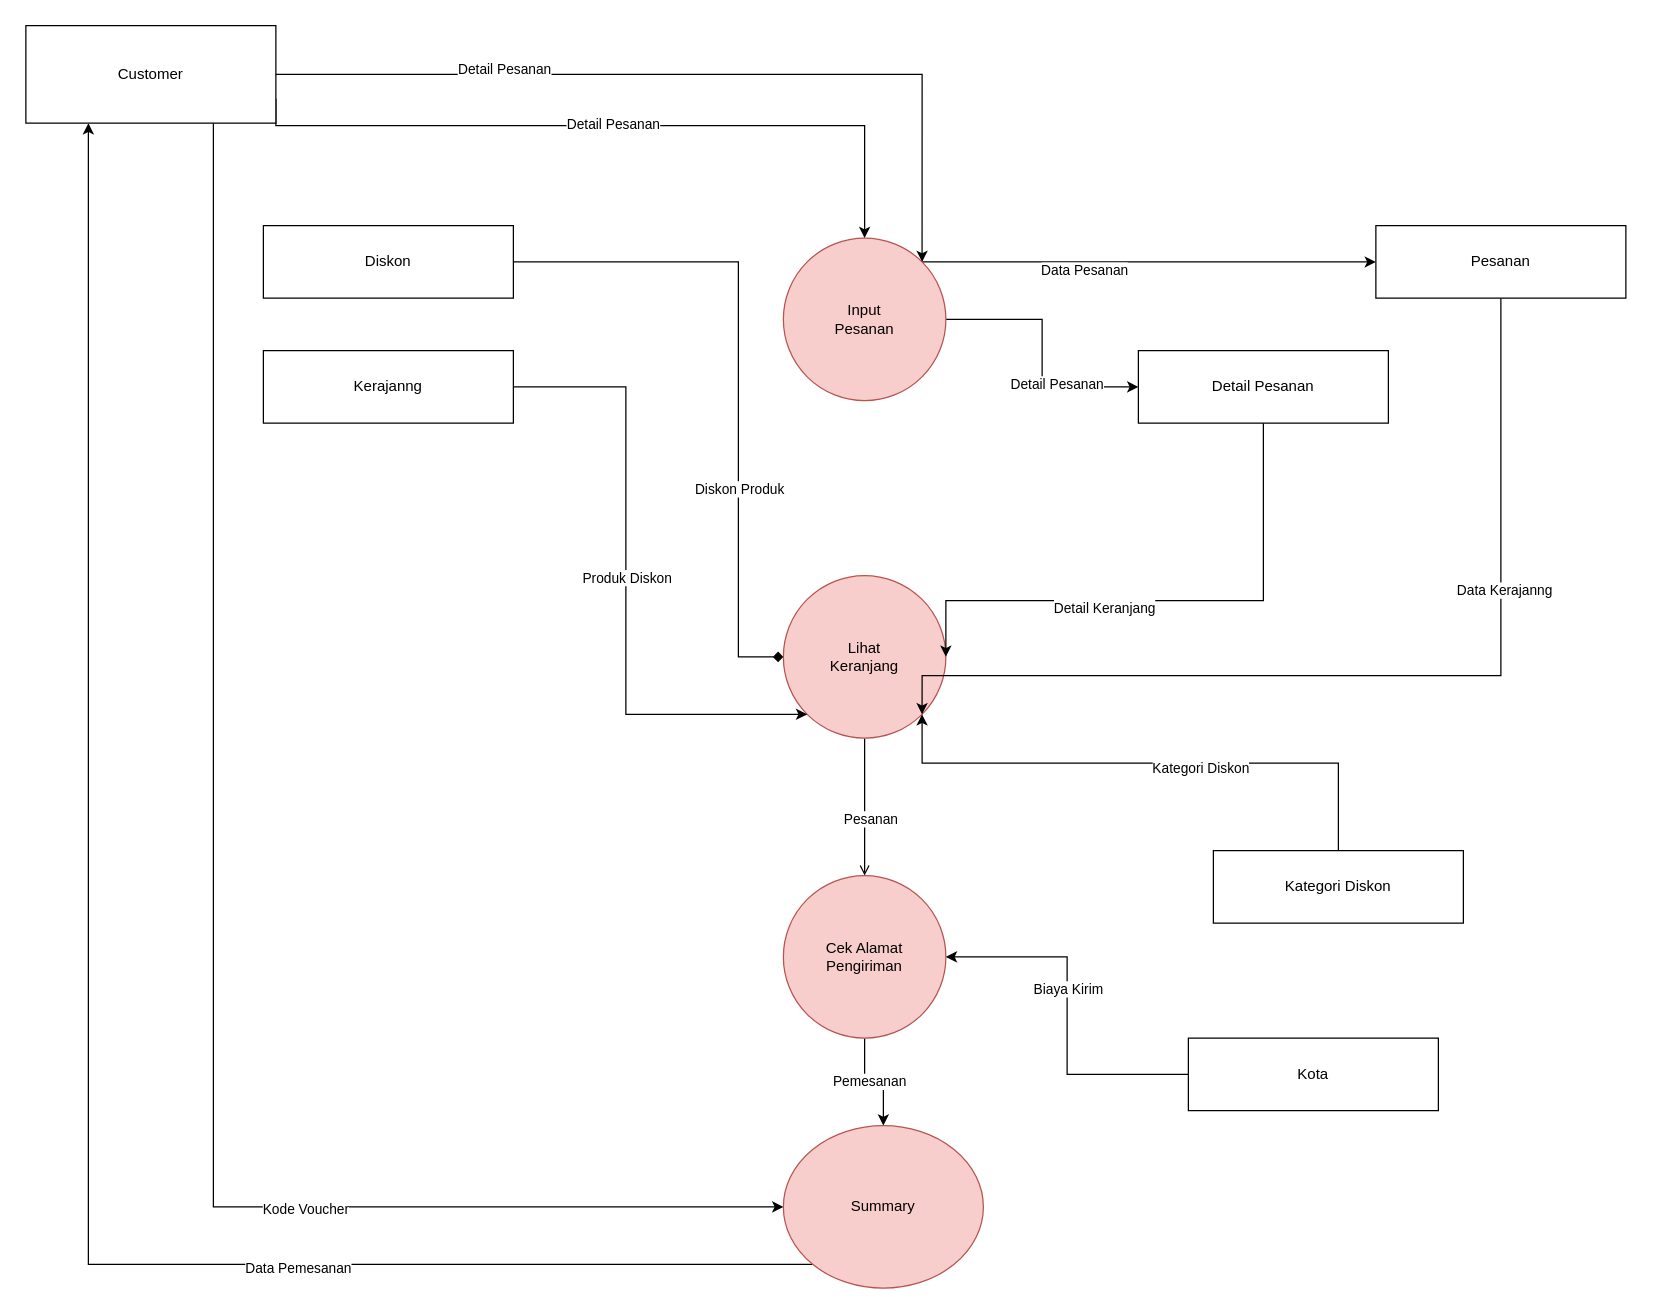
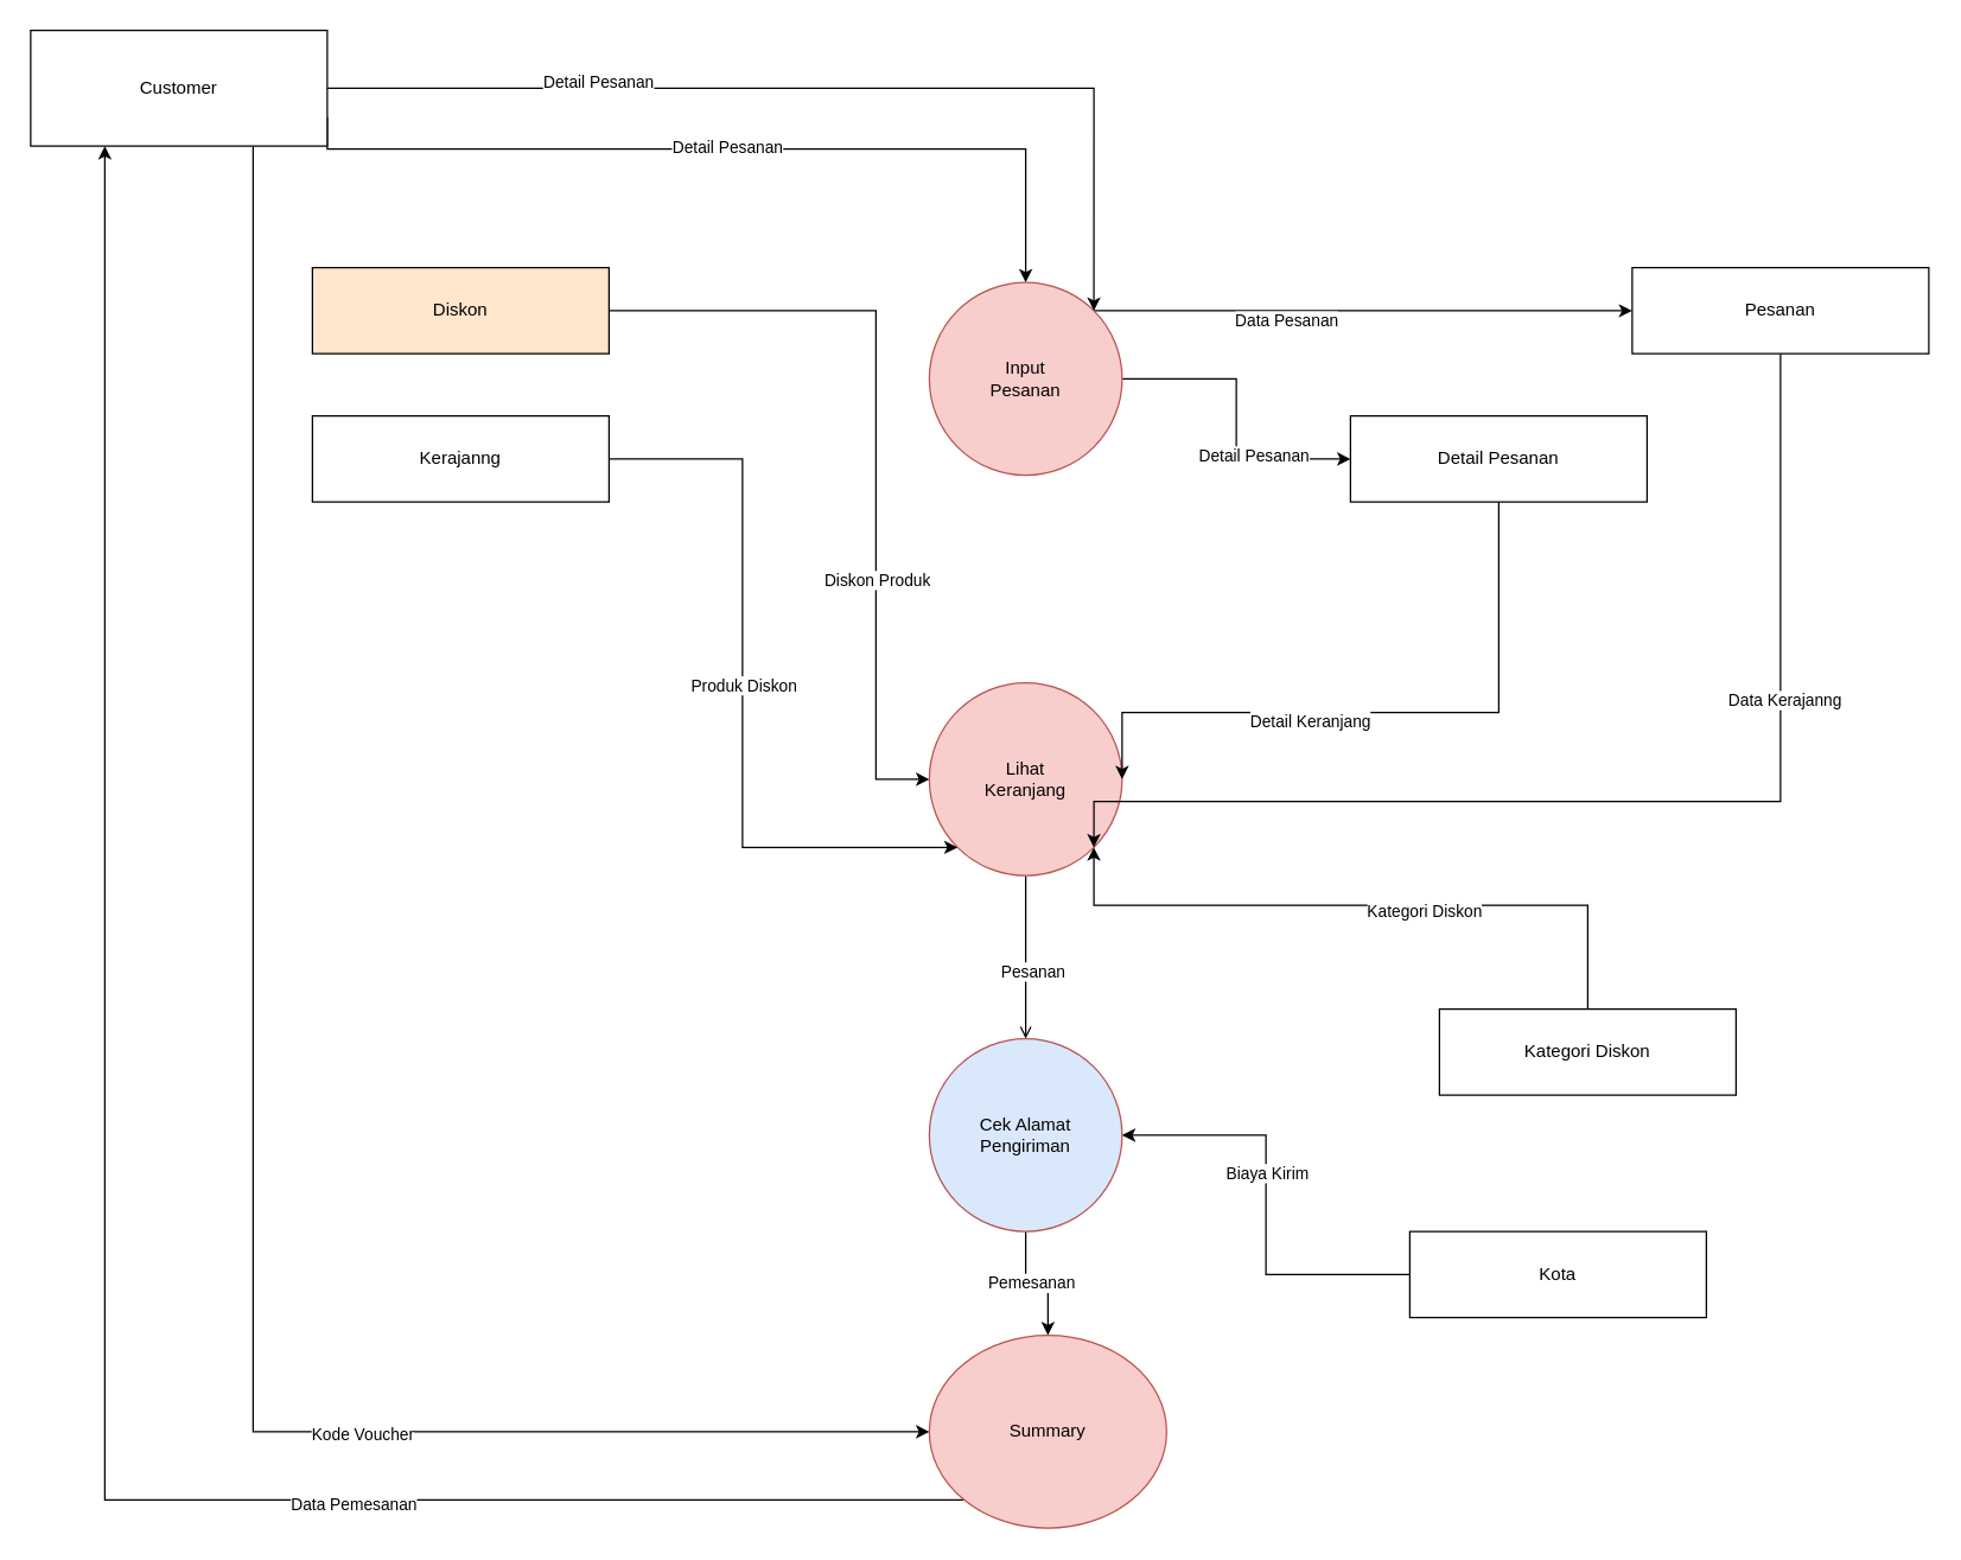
  <mxCell id="0" />
  <mxCell id="1" parent="0" />
  <mxCell id="2" style="edgeStyle=orthogonalEdgeStyle;rounded=0;orthogonalLoop=1;jettySize=auto;html=1;exitX=1;exitY=0;exitDx=0;exitDy=0;" edge="1" parent="1" source="6" target="31"><mxGeometry relative="1" as="geometry" /></mxCell>
  <mxCell id="3" value="Data Pesanan" style="edgeLabel;html=1;align=center;verticalAlign=middle;resizable=0;points=[];" vertex="1" connectable="0" parent="2"><mxGeometry x="-0.284" y="-6" relative="1" as="geometry"><mxPoint as="offset" /></mxGeometry></mxCell>
  <mxCell id="4" style="edgeStyle=orthogonalEdgeStyle;rounded=0;orthogonalLoop=1;jettySize=auto;html=1;entryX=0;entryY=0.5;entryDx=0;entryDy=0;" edge="1" parent="1" source="6" target="34"><mxGeometry relative="1" as="geometry" /></mxCell>
  <mxCell id="5" value="Detail Pesanan" style="edgeLabel;html=1;align=center;verticalAlign=middle;resizable=0;points=[];" vertex="1" connectable="0" parent="4"><mxGeometry x="0.37" y="3" relative="1" as="geometry"><mxPoint as="offset" /></mxGeometry></mxCell>
  <mxCell id="6" value="Input&lt;br&gt;Pesanan" style="ellipse;whiteSpace=wrap;html=1;aspect=fixed;fillColor=#f8cecc;strokeColor=#b85450;" vertex="1" parent="1"><mxGeometry x="626" y="190" width="130" height="130" as="geometry" /></mxCell>
  <mxCell id="7" style="edgeStyle=orthogonalEdgeStyle;rounded=0;orthogonalLoop=1;jettySize=auto;html=1;endArrow=open;" edge="1" parent="1" source="9" target="12"><mxGeometry relative="1" as="geometry" /></mxCell>
  <mxCell id="8" value="Pesanan" style="edgeLabel;html=1;align=center;verticalAlign=middle;resizable=0;points=[];" vertex="1" connectable="0" parent="7"><mxGeometry x="0.164" y="4" relative="1" as="geometry"><mxPoint as="offset" /></mxGeometry></mxCell>
  <mxCell id="9" value="Lihat&lt;br&gt;Keranjang" style="ellipse;whiteSpace=wrap;html=1;aspect=fixed;fillColor=#f8cecc;strokeColor=#b85450;" vertex="1" parent="1"><mxGeometry x="626" y="460" width="130" height="130" as="geometry" /></mxCell>
  <mxCell id="10" style="edgeStyle=orthogonalEdgeStyle;rounded=0;orthogonalLoop=1;jettySize=auto;html=1;" edge="1" parent="1" source="12" target="15"><mxGeometry relative="1" as="geometry" /></mxCell>
  <mxCell id="11" value="Pemesanan" style="edgeLabel;html=1;align=center;verticalAlign=middle;resizable=0;points=[];" vertex="1" connectable="0" parent="10"><mxGeometry x="-0.106" y="2" relative="1" as="geometry"><mxPoint y="1" as="offset" /></mxGeometry></mxCell>
- <mxCell id="12" value="Cek Alamat&lt;br&gt;Pengiriman" style="ellipse;whiteSpace=wrap;html=1;aspect=fixed;fillColor=#f8cecc;strokeColor=#b85450;" vertex="1" parent="1"><mxGeometry x="626" y="700" width="130" height="130" as="geometry" /></mxCell>
+ <mxCell id="12" value="Cek Alamat&lt;br&gt;Pengiriman" style="ellipse;whiteSpace=wrap;html=1;aspect=fixed;fillColor=#dae8fc;strokeColor=#b85450;" vertex="1" parent="1"><mxGeometry x="626" y="700" width="130" height="130" as="geometry" /></mxCell>
  <mxCell id="13" style="edgeStyle=orthogonalEdgeStyle;rounded=0;orthogonalLoop=1;jettySize=auto;html=1;exitX=0;exitY=1;exitDx=0;exitDy=0;entryX=0.25;entryY=1;entryDx=0;entryDy=0;" edge="1" parent="1" source="15" target="22"><mxGeometry relative="1" as="geometry" /></mxCell>
  <mxCell id="14" value="Data Pemesanan" style="edgeLabel;html=1;align=center;verticalAlign=middle;resizable=0;points=[];" vertex="1" connectable="0" parent="13"><mxGeometry x="-0.446" y="3" relative="1" as="geometry"><mxPoint x="1" as="offset" /></mxGeometry></mxCell>
  <mxCell id="15" value="Summary" style="ellipse;whiteSpace=wrap;html=1;aspect=fixed;fillColor=#f8cecc;strokeColor=#b85450;" vertex="1" parent="1"><mxGeometry x="626" y="900" width="160" height="130" as="geometry" /></mxCell>
  <mxCell id="16" style="edgeStyle=orthogonalEdgeStyle;rounded=0;orthogonalLoop=1;jettySize=auto;html=1;entryX=1;entryY=0;entryDx=0;entryDy=0;" edge="1" parent="1" source="22" target="6"><mxGeometry relative="1" as="geometry" /></mxCell>
  <mxCell id="17" value="Detail Pesanan" style="edgeLabel;html=1;align=center;verticalAlign=middle;resizable=0;points=[];" vertex="1" connectable="0" parent="16"><mxGeometry x="-0.454" y="5" relative="1" as="geometry"><mxPoint as="offset" /></mxGeometry></mxCell>
  <mxCell id="18" style="edgeStyle=orthogonalEdgeStyle;rounded=0;orthogonalLoop=1;jettySize=auto;html=1;exitX=1;exitY=0.75;exitDx=0;exitDy=0;" edge="1" parent="1" source="22" target="6"><mxGeometry relative="1" as="geometry"><Array as="points"><mxPoint x="220" y="100" /><mxPoint x="691" y="100" /></Array></mxGeometry></mxCell>
  <mxCell id="19" value="Detail Pesanan" style="edgeLabel;html=1;align=center;verticalAlign=middle;resizable=0;points=[];" vertex="1" connectable="0" parent="18"><mxGeometry y="2" relative="1" as="geometry"><mxPoint as="offset" /></mxGeometry></mxCell>
  <mxCell id="20" style="edgeStyle=orthogonalEdgeStyle;rounded=0;orthogonalLoop=1;jettySize=auto;html=1;exitX=0.75;exitY=1;exitDx=0;exitDy=0;entryX=0;entryY=0.5;entryDx=0;entryDy=0;" edge="1" parent="1" source="22" target="15"><mxGeometry relative="1" as="geometry" /></mxCell>
  <mxCell id="21" value="Kode Voucher" style="edgeLabel;html=1;align=center;verticalAlign=middle;resizable=0;points=[];" vertex="1" connectable="0" parent="20"><mxGeometry x="0.421" y="-1" relative="1" as="geometry"><mxPoint as="offset" /></mxGeometry></mxCell>
  <mxCell id="22" value="Customer" style="rounded=0;whiteSpace=wrap;html=1;" vertex="1" parent="1"><mxGeometry x="20" y="20" width="200" height="78" as="geometry" /></mxCell>
- <mxCell id="23" style="edgeStyle=orthogonalEdgeStyle;rounded=0;orthogonalLoop=1;jettySize=auto;html=1;endArrow=diamond;" edge="1" parent="1" source="25" target="9"><mxGeometry relative="1" as="geometry"><Array as="points"><mxPoint x="590" y="209" /><mxPoint x="590" y="525" /></Array></mxGeometry></mxCell>
+ <mxCell id="23" style="edgeStyle=orthogonalEdgeStyle;rounded=0;orthogonalLoop=1;jettySize=auto;html=1;" edge="1" parent="1" source="25" target="9"><mxGeometry relative="1" as="geometry"><Array as="points"><mxPoint x="590" y="209" /><mxPoint x="590" y="525" /></Array></mxGeometry></mxCell>
  <mxCell id="24" value="Diskon Produk" style="edgeLabel;html=1;align=center;verticalAlign=middle;resizable=0;points=[];" vertex="1" connectable="0" parent="23"><mxGeometry x="0.359" relative="1" as="geometry"><mxPoint as="offset" /></mxGeometry></mxCell>
- <mxCell id="25" value="Diskon" style="rounded=0;whiteSpace=wrap;html=1;" vertex="1" parent="1"><mxGeometry x="210" y="180" width="200" height="58" as="geometry" /></mxCell>
+ <mxCell id="25" value="Diskon" style="rounded=0;whiteSpace=wrap;html=1;fillColor=#ffe6cc;" vertex="1" parent="1"><mxGeometry x="210" y="180" width="200" height="58" as="geometry" /></mxCell>
  <mxCell id="26" style="edgeStyle=orthogonalEdgeStyle;rounded=0;orthogonalLoop=1;jettySize=auto;html=1;entryX=0;entryY=1;entryDx=0;entryDy=0;" edge="1" parent="1" source="28" target="9"><mxGeometry relative="1" as="geometry"><Array as="points"><mxPoint x="500" y="309" /><mxPoint x="500" y="571" /></Array></mxGeometry></mxCell>
  <mxCell id="27" value="Produk Diskon" style="edgeLabel;html=1;align=center;verticalAlign=middle;resizable=0;points=[];" vertex="1" connectable="0" parent="26"><mxGeometry x="0.222" relative="1" as="geometry"><mxPoint y="-62" as="offset" /></mxGeometry></mxCell>
  <mxCell id="28" value="Kerajanng" style="rounded=0;whiteSpace=wrap;html=1;" vertex="1" parent="1"><mxGeometry x="210" y="280" width="200" height="58" as="geometry" /></mxCell>
  <mxCell id="29" style="edgeStyle=orthogonalEdgeStyle;rounded=0;orthogonalLoop=1;jettySize=auto;html=1;entryX=1;entryY=1;entryDx=0;entryDy=0;" edge="1" parent="1" source="31" target="9"><mxGeometry relative="1" as="geometry"><Array as="points"><mxPoint x="1200" y="540" /><mxPoint x="737" y="540" /></Array></mxGeometry></mxCell>
  <mxCell id="30" value="Data Kerajanng" style="edgeLabel;html=1;align=center;verticalAlign=middle;resizable=0;points=[];" vertex="1" connectable="0" parent="29"><mxGeometry x="-0.416" y="2" relative="1" as="geometry"><mxPoint y="1" as="offset" /></mxGeometry></mxCell>
  <mxCell id="31" value="Pesanan" style="rounded=0;whiteSpace=wrap;html=1;" vertex="1" parent="1"><mxGeometry x="1100" y="180" width="200" height="58" as="geometry" /></mxCell>
  <mxCell id="32" style="edgeStyle=orthogonalEdgeStyle;rounded=0;orthogonalLoop=1;jettySize=auto;html=1;entryX=1;entryY=0.5;entryDx=0;entryDy=0;" edge="1" parent="1" source="34" target="9"><mxGeometry relative="1" as="geometry"><Array as="points"><mxPoint x="1010" y="480" /><mxPoint x="756" y="480" /></Array></mxGeometry></mxCell>
  <mxCell id="33" value="Detail Keranjang" style="edgeLabel;html=1;align=center;verticalAlign=middle;resizable=0;points=[];" vertex="1" connectable="0" parent="32"><mxGeometry x="0.223" y="5" relative="1" as="geometry"><mxPoint as="offset" /></mxGeometry></mxCell>
  <mxCell id="34" value="Detail Pesanan" style="rounded=0;whiteSpace=wrap;html=1;" vertex="1" parent="1"><mxGeometry x="910" y="280" width="200" height="58" as="geometry" /></mxCell>
  <mxCell id="35" style="edgeStyle=orthogonalEdgeStyle;rounded=0;orthogonalLoop=1;jettySize=auto;html=1;entryX=1;entryY=1;entryDx=0;entryDy=0;" edge="1" parent="1" source="37" target="9"><mxGeometry relative="1" as="geometry"><Array as="points"><mxPoint x="1070" y="610" /><mxPoint x="737" y="610" /></Array></mxGeometry></mxCell>
  <mxCell id="36" value="Kategori Diskon" style="edgeLabel;html=1;align=center;verticalAlign=middle;resizable=0;points=[];" vertex="1" connectable="0" parent="35"><mxGeometry x="-0.18" y="3" relative="1" as="geometry"><mxPoint as="offset" /></mxGeometry></mxCell>
  <mxCell id="37" value="Kategori Diskon" style="rounded=0;whiteSpace=wrap;html=1;" vertex="1" parent="1"><mxGeometry x="970" y="680" width="200" height="58" as="geometry" /></mxCell>
  <mxCell id="38" style="edgeStyle=orthogonalEdgeStyle;rounded=0;orthogonalLoop=1;jettySize=auto;html=1;entryX=1;entryY=0.5;entryDx=0;entryDy=0;" edge="1" parent="1" source="40" target="12"><mxGeometry relative="1" as="geometry" /></mxCell>
  <mxCell id="39" value="Biaya Kirim" style="edgeLabel;html=1;align=center;verticalAlign=middle;resizable=0;points=[];" vertex="1" connectable="0" parent="38"><mxGeometry x="0.155" relative="1" as="geometry"><mxPoint as="offset" /></mxGeometry></mxCell>
  <mxCell id="40" value="Kota" style="rounded=0;whiteSpace=wrap;html=1;" vertex="1" parent="1"><mxGeometry x="950" y="830" width="200" height="58" as="geometry" /></mxCell>
